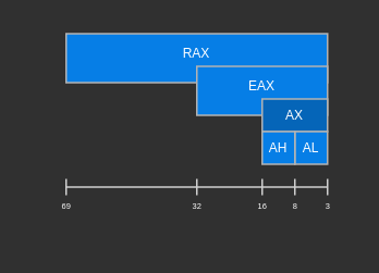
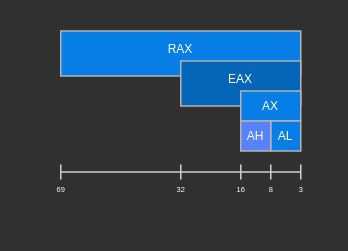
  <mxCell id="0" />
  <mxCell id="1" parent="0" />
  <mxCell id="2" value="RAX" style="rounded=0;whiteSpace=wrap;html=1;strokeColor=#B3B3B3;fillColor=#067ee6;fontSize=8;spacingBottom=6;fontColor=#FFFFFF;" vertex="1" parent="1"><mxGeometry x="40" y="20" width="160" height="30" as="geometry" /></mxCell>
- <mxCell id="3" value="EAX" style="rounded=0;whiteSpace=wrap;html=1;strokeColor=#B3B3B3;fillColor=#067ee6;fontSize=8;spacingBottom=6;fontColor=#FFFFFF;" vertex="1" parent="1"><mxGeometry x="120" y="40" width="80" height="30" as="geometry" /></mxCell>
- <mxCell id="4" value="AX" style="rounded=0;whiteSpace=wrap;html=1;strokeColor=#B3B3B3;fillColor=#0565b8;fontSize=8;fontColor=#FFFFFF;" vertex="1" parent="1"><mxGeometry x="160" y="60" width="40" height="20" as="geometry" /></mxCell>
+ <mxCell id="3" value="EAX" style="rounded=0;whiteSpace=wrap;html=1;strokeColor=#B3B3B3;fillColor=#0565B8;fontSize=8;spacingBottom=6;fontColor=#FFFFFF;" vertex="1" parent="1"><mxGeometry x="120" y="40" width="80" height="30" as="geometry" /></mxCell>
+ <mxCell id="4" value="AX" style="rounded=0;whiteSpace=wrap;html=1;strokeColor=#B3B3B3;fillColor=#067EE6;fontSize=8;fontColor=#FFFFFF;" vertex="1" parent="1"><mxGeometry x="160" y="60" width="40" height="20" as="geometry" /></mxCell>
  <mxCell id="5" value="AL" style="rounded=0;whiteSpace=wrap;html=1;strokeColor=#B3B3B3;fillColor=#067ee6;fontSize=8;fontColor=#FFFFFF;" vertex="1" parent="1"><mxGeometry x="180" y="80" width="20" height="20" as="geometry" /></mxCell>
- <mxCell id="6" value="AH" style="rounded=0;whiteSpace=wrap;html=1;strokeColor=#B3B3B3;fillColor=#067ee6;fontSize=8;fontColor=#FFFFFF;" vertex="1" parent="1"><mxGeometry x="160" y="80" width="20" height="20" as="geometry" /></mxCell>
+ <mxCell id="6" value="AH" style="rounded=0;whiteSpace=wrap;html=1;strokeColor=#B3B3B3;fillColor=#5783FA;fontSize=8;fontColor=#FFFFFF;" vertex="1" parent="1"><mxGeometry x="160" y="80" width="20" height="20" as="geometry" /></mxCell>
  <mxCell id="7" value="" style="endArrow=none;html=1;rounded=0;fontSize=8;strokeColor=#CFCFCF;" edge="1" parent="1"><mxGeometry width="50" height="50" relative="1" as="geometry"><mxPoint x="40" y="114" as="sourcePoint" /><mxPoint x="200" y="114" as="targetPoint" /></mxGeometry></mxCell>
  <mxCell id="8" value="" style="endArrow=none;html=1;rounded=0;fontSize=8;strokeColor=#CFCFCF;" edge="1" parent="1"><mxGeometry width="50" height="50" relative="1" as="geometry"><mxPoint x="200" y="109" as="sourcePoint" /><mxPoint x="200" y="119" as="targetPoint" /></mxGeometry></mxCell>
  <mxCell id="9" value="" style="endArrow=none;html=1;rounded=0;fontSize=8;strokeColor=#CFCFCF;" edge="1" parent="1"><mxGeometry width="50" height="50" relative="1" as="geometry"><mxPoint x="180" y="109" as="sourcePoint" /><mxPoint x="180" y="119" as="targetPoint" /></mxGeometry></mxCell>
  <mxCell id="10" value="" style="endArrow=none;html=1;rounded=0;fontSize=8;strokeColor=#CFCFCF;" edge="1" parent="1"><mxGeometry width="50" height="50" relative="1" as="geometry"><mxPoint x="160" y="109" as="sourcePoint" /><mxPoint x="160" y="119" as="targetPoint" /></mxGeometry></mxCell>
  <mxCell id="11" value="" style="endArrow=none;html=1;rounded=0;fontSize=8;strokeColor=#CFCFCF;" edge="1" parent="1"><mxGeometry width="50" height="50" relative="1" as="geometry"><mxPoint x="120" y="109" as="sourcePoint" /><mxPoint x="120" y="119" as="targetPoint" /></mxGeometry></mxCell>
  <mxCell id="12" value="" style="endArrow=none;html=1;rounded=0;fontSize=8;strokeColor=#CFCFCF;" edge="1" parent="1"><mxGeometry width="50" height="50" relative="1" as="geometry"><mxPoint x="40" y="109" as="sourcePoint" /><mxPoint x="40" y="119" as="targetPoint" /></mxGeometry></mxCell>
  <mxCell id="13" value="3" style="text;html=1;align=center;verticalAlign=middle;resizable=0;points=[];autosize=1;strokeColor=none;fillColor=none;fontSize=5;fontColor=#FFFFFF;" vertex="1" parent="1"><mxGeometry x="190" y="120" width="20" height="10" as="geometry" /></mxCell>
  <mxCell id="14" value="8" style="text;html=1;align=center;verticalAlign=middle;resizable=0;points=[];autosize=1;strokeColor=none;fillColor=none;fontSize=5;fontColor=#FFFFFF;" vertex="1" parent="1"><mxGeometry x="160" y="105" width="40" height="40" as="geometry" /></mxCell>
  <mxCell id="15" value="16" style="text;html=1;align=center;verticalAlign=middle;resizable=0;points=[];autosize=1;strokeColor=none;fillColor=none;fontSize=5;fontColor=#FFFFFF;" vertex="1" parent="1"><mxGeometry x="140" y="105" width="40" height="40" as="geometry" /></mxCell>
  <mxCell id="16" value="32" style="text;html=1;align=center;verticalAlign=middle;resizable=0;points=[];autosize=1;strokeColor=none;fillColor=none;fontSize=5;fontColor=#FFFFFF;" vertex="1" parent="1"><mxGeometry x="100" y="105" width="40" height="40" as="geometry" /></mxCell>
  <mxCell id="17" value="69" style="text;html=1;align=center;verticalAlign=middle;resizable=0;points=[];autosize=1;strokeColor=none;fillColor=none;fontSize=5;fontColor=#FFFFFF;" vertex="1" parent="1"><mxGeometry x="20" y="105" width="40" height="40" as="geometry" /></mxCell>
